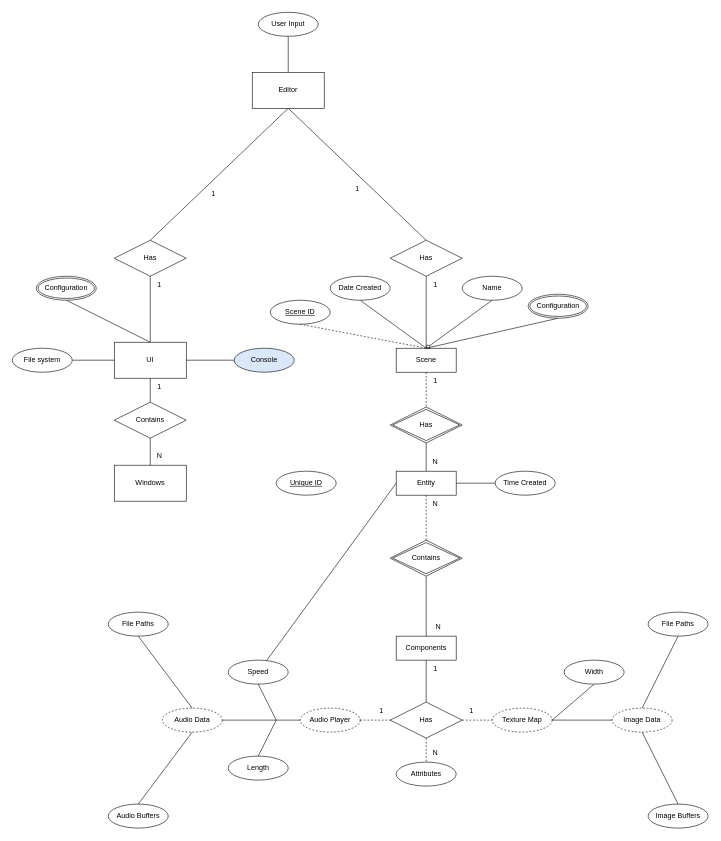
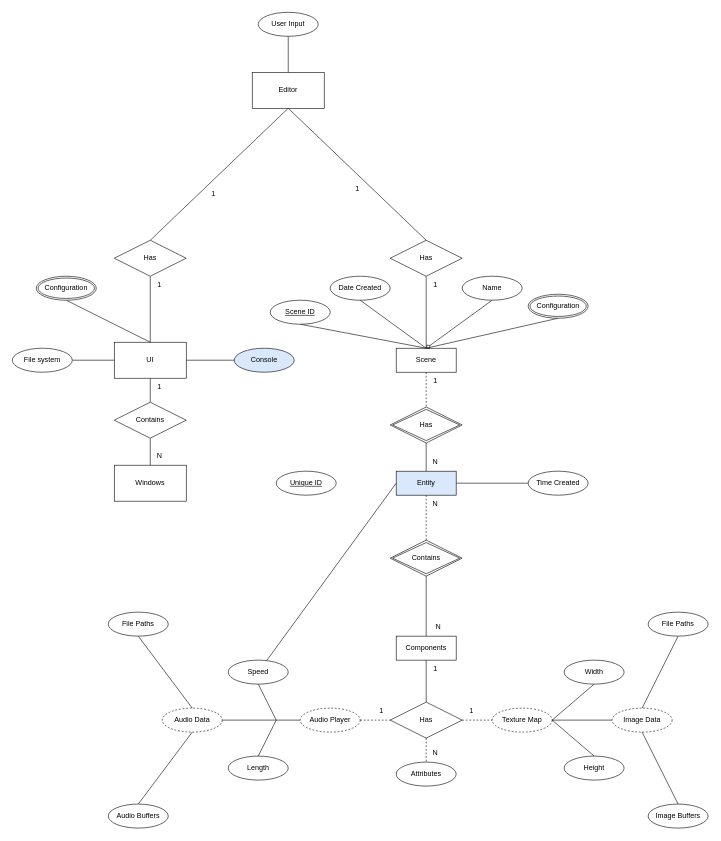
  <mxCell id="0" />
  <mxCell id="1" parent="0" />
  <mxCell id="2" style="rounded=0;orthogonalLoop=1;jettySize=auto;html=1;exitX=0.5;exitY=1;exitDx=0;exitDy=0;endArrow=none;startFill=0;" parent="1" source="65" target="12" edge="1"><mxGeometry relative="1" as="geometry"><mxPoint x="710" y="950" as="sourcePoint" /></mxGeometry></mxCell>
  <mxCell id="3" style="rounded=0;orthogonalLoop=1;jettySize=auto;html=1;exitX=0.5;exitY=0;exitDx=0;exitDy=0;entryX=0.5;entryY=1;entryDx=0;entryDy=0;endArrow=none;endFill=0;dashed=1;" parent="1" source="65" target="66" edge="1"><mxGeometry relative="1" as="geometry"><mxPoint x="710" y="890" as="sourcePoint" /><mxPoint x="710" y="825" as="targetPoint" /></mxGeometry></mxCell>
  <mxCell id="4" style="rounded=0;orthogonalLoop=1;jettySize=auto;html=1;exitX=0.5;exitY=0;exitDx=0;exitDy=0;entryX=0.5;entryY=1;entryDx=0;entryDy=0;endArrow=none;startFill=0;" parent="1" source="63" target="13" edge="1"><mxGeometry relative="1" as="geometry" /></mxCell>
  <mxCell id="5" style="rounded=0;orthogonalLoop=1;jettySize=auto;html=1;exitX=1;exitY=0.5;exitDx=0;exitDy=0;endArrow=none;startFill=0;entryX=0.5;entryY=1;entryDx=0;entryDy=0;" parent="1" source="81" target="15" edge="1"><mxGeometry relative="1" as="geometry"><mxPoint x="960" y="1199.667" as="targetPoint" /><mxPoint x="940" y="1200" as="sourcePoint" /></mxGeometry></mxCell>
+ <mxCell id="6" style="rounded=0;orthogonalLoop=1;jettySize=auto;html=1;exitX=1;exitY=0.5;exitDx=0;exitDy=0;endArrow=none;startFill=0;entryX=0.5;entryY=0;entryDx=0;entryDy=0;" parent="1" source="81" target="16" edge="1"><mxGeometry relative="1" as="geometry"><mxPoint x="960" y="1160" as="targetPoint" /><mxPoint x="940" y="1200" as="sourcePoint" /></mxGeometry></mxCell>
  <mxCell id="7" value="Length" style="ellipse;whiteSpace=wrap;html=1;align=center;" parent="1" vertex="1"><mxGeometry x="380" y="1260" width="100" height="40" as="geometry" /></mxCell>
  <mxCell id="8" value="Speed" style="ellipse;whiteSpace=wrap;html=1;align=center;" parent="1" vertex="1"><mxGeometry x="380" y="1100" width="100" height="40" as="geometry" /></mxCell>
  <mxCell id="9" value="" style="endArrow=none;html=1;rounded=0;exitX=0.5;exitY=0;exitDx=0;exitDy=0;entryX=0;entryY=0.5;entryDx=0;entryDy=0;" parent="1" source="7" edge="1"><mxGeometry relative="1" as="geometry"><mxPoint x="460" y="1120" as="sourcePoint" /><mxPoint x="460" y="1200" as="targetPoint" /></mxGeometry></mxCell>
  <mxCell id="10" value="" style="endArrow=none;html=1;rounded=0;exitX=0.5;exitY=1;exitDx=0;exitDy=0;entryX=0;entryY=0.5;entryDx=0;entryDy=0;" parent="1" source="8" edge="1"><mxGeometry relative="1" as="geometry"><mxPoint y="1058" as="sourcePoint" x="480" /><mxPoint x="460" y="1200" as="targetPoint" /></mxGeometry></mxCell>
  <mxCell id="11" style="rounded=0;orthogonalLoop=1;jettySize=auto;html=1;exitX=0.5;exitY=1;exitDx=0;exitDy=0;entryX=0.5;entryY=0;entryDx=0;entryDy=0;endArrow=none;startFill=0;" edge="1" parent="1" source="12" target="58"><mxGeometry relative="1" as="geometry" /></mxCell>
  <mxCell id="12" value="Components" style="whiteSpace=wrap;html=1;align=center;" parent="1" vertex="1"><mxGeometry x="660" y="1060" width="100" height="40" as="geometry" /></mxCell>
  <mxCell id="13" value="File Paths" style="ellipse;whiteSpace=wrap;html=1;align=center;" parent="1" vertex="1"><mxGeometry x="1080" y="1020" width="100" height="40" as="geometry" /></mxCell>
  <mxCell id="14" value="N" style="text;html=1;align=center;verticalAlign=middle;resizable=0;points=[];autosize=1;strokeColor=none;fillColor=none;" parent="1" vertex="1"><mxGeometry x="715" y="1030" width="30" height="30" as="geometry" /></mxCell>
  <mxCell id="15" value="Width" style="ellipse;whiteSpace=wrap;html=1;align=center;" parent="1" vertex="1"><mxGeometry x="940" y="1100" width="100" height="40" as="geometry" /></mxCell>
+ <mxCell id="16" value="Height" style="ellipse;whiteSpace=wrap;html=1;align=center;" parent="1" vertex="1"><mxGeometry x="940" y="1260" width="100" height="40" as="geometry" /></mxCell>
  <mxCell id="17" style="rounded=0;orthogonalLoop=1;jettySize=auto;html=1;exitX=0.5;exitY=1;exitDx=0;exitDy=0;entryX=0.5;entryY=0;entryDx=0;entryDy=0;endArrow=none;startFill=0;dashed=1;" edge="1" parent="1" source="18" target="64"><mxGeometry relative="1" as="geometry" /></mxCell>
  <mxCell id="18" value="Scene" style="whiteSpace=wrap;html=1;align=center;" parent="1" vertex="1"><mxGeometry x="660" y="580" width="100" height="40" as="geometry" /></mxCell>
  <mxCell id="19" style="rounded=0;orthogonalLoop=1;jettySize=auto;html=1;exitX=0.5;exitY=1;exitDx=0;exitDy=0;entryX=0.5;entryY=0;entryDx=0;entryDy=0;endArrow=none;endFill=0;" parent="1" source="64" target="66" edge="1"><mxGeometry relative="1" as="geometry"><mxPoint x="710" y="740" as="sourcePoint" /><mxPoint x="710" y="785" as="targetPoint" /></mxGeometry></mxCell>
- <mxCell id="20" style="rounded=0;orthogonalLoop=1;jettySize=auto;html=1;exitX=0.5;exitY=1;exitDx=0;exitDy=0;entryX=0.5;entryY=0;entryDx=0;entryDy=0;endArrow=none;endFill=0;dashed=1;" parent="1" source="21" target="18" edge="1"><mxGeometry relative="1" as="geometry" /></mxCell>
+ <mxCell id="20" style="rounded=0;orthogonalLoop=1;jettySize=auto;html=1;exitX=0.5;exitY=1;exitDx=0;exitDy=0;entryX=0.5;entryY=0;entryDx=0;entryDy=0;endArrow=none;endFill=0;" parent="1" source="21" target="18" edge="1"><mxGeometry relative="1" as="geometry" /></mxCell>
  <mxCell id="21" value="Scene ID" style="ellipse;whiteSpace=wrap;html=1;align=center;fontStyle=4;" parent="1" vertex="1"><mxGeometry x="450" y="500" width="100" height="40" as="geometry" /></mxCell>
  <mxCell id="22" style="rounded=0;orthogonalLoop=1;jettySize=auto;html=1;exitX=0.5;exitY=1;exitDx=0;exitDy=0;entryX=0.5;entryY=0;entryDx=0;entryDy=0;endArrow=diamond;endFill=0;" parent="1" source="23" target="18" edge="1"><mxGeometry relative="1" as="geometry" /></mxCell>
  <mxCell id="23" value="Name" style="ellipse;whiteSpace=wrap;html=1;align=center;" parent="1" vertex="1"><mxGeometry x="770" y="460" width="100" height="40" as="geometry" /></mxCell>
  <mxCell id="24" style="rounded=0;orthogonalLoop=1;jettySize=auto;html=1;exitX=0.5;exitY=1;exitDx=0;exitDy=0;entryX=0.5;entryY=0;entryDx=0;entryDy=0;endArrow=none;endFill=0;" parent="1" source="25" target="18" edge="1"><mxGeometry relative="1" as="geometry" /></mxCell>
  <mxCell id="25" value="Date Created" style="ellipse;whiteSpace=wrap;html=1;align=center;" parent="1" vertex="1"><mxGeometry x="550" y="460" width="100" height="40" as="geometry" /></mxCell>
  <mxCell id="26" style="rounded=0;orthogonalLoop=1;jettySize=auto;html=1;exitX=0.5;exitY=1;exitDx=0;exitDy=0;entryX=0.5;entryY=0;entryDx=0;entryDy=0;endArrow=none;endFill=0;" parent="1" source="67" target="18" edge="1"><mxGeometry relative="1" as="geometry"><mxPoint x="930" y="540" as="sourcePoint" /></mxGeometry></mxCell>
  <mxCell id="27" style="rounded=0;orthogonalLoop=1;jettySize=auto;html=1;exitX=0;exitY=0.5;exitDx=0;exitDy=0;endArrow=none;endFill=0;" parent="1" source="66" target="8" edge="1"><mxGeometry relative="1" as="geometry"><mxPoint x="660" y="805" as="sourcePoint" /></mxGeometry></mxCell>
  <mxCell id="28" style="rounded=0;orthogonalLoop=1;jettySize=auto;html=1;exitX=1;exitY=0.5;exitDx=0;exitDy=0;entryX=0;entryY=0.5;entryDx=0;entryDy=0;endArrow=none;endFill=0;" parent="1" source="66" target="31" edge="1"><mxGeometry relative="1" as="geometry"><mxPoint x="760" y="805" as="sourcePoint" /></mxGeometry></mxCell>
  <mxCell id="29" value="N" style="text;html=1;align=center;verticalAlign=middle;resizable=0;points=[];autosize=1;strokeColor=none;fillColor=none;" parent="1" vertex="1"><mxGeometry x="710" y="755" width="30" height="30" as="geometry" /></mxCell>
  <mxCell id="30" value="Unique ID" style="ellipse;whiteSpace=wrap;html=1;align=center;fontStyle=4;" parent="1" vertex="1"><mxGeometry x="460" y="785" width="100" height="40" as="geometry" /></mxCell>
- <mxCell id="31" value="Time Created" style="ellipse;whiteSpace=wrap;html=1;align=center;" parent="1" vertex="1"><mxGeometry x="825" y="785" width="100" height="40" as="geometry" /></mxCell>
+ <mxCell id="31" value="Time Created" style="ellipse;whiteSpace=wrap;html=1;align=center;" parent="1" vertex="1"><mxGeometry x="880" y="785" width="100" height="40" as="geometry" /></mxCell>
  <mxCell id="32" style="rounded=0;orthogonalLoop=1;jettySize=auto;html=1;exitX=0.5;exitY=1;exitDx=0;exitDy=0;entryX=0.5;entryY=0;entryDx=0;entryDy=0;endArrow=none;endFill=0;" parent="1" source="34" target="36" edge="1"><mxGeometry relative="1" as="geometry" /></mxCell>
  <mxCell id="33" style="rounded=0;orthogonalLoop=1;jettySize=auto;html=1;exitX=0.5;exitY=1;exitDx=0;exitDy=0;entryX=0.5;entryY=0;entryDx=0;entryDy=0;endArrow=none;endFill=0;" parent="1" source="34" target="38" edge="1"><mxGeometry relative="1" as="geometry" /></mxCell>
  <mxCell id="34" value="Editor" style="rounded=0;whiteSpace=wrap;html=1;" parent="1" vertex="1"><mxGeometry x="420" y="120" width="120" height="60" as="geometry" /></mxCell>
  <mxCell id="35" style="rounded=0;orthogonalLoop=1;jettySize=auto;html=1;exitX=0.5;exitY=1;exitDx=0;exitDy=0;entryX=0.5;entryY=0;entryDx=0;entryDy=0;endArrow=none;endFill=0;" parent="1" source="36" target="18" edge="1"><mxGeometry relative="1" as="geometry" /></mxCell>
  <mxCell id="36" value="Has" style="shape=rhombus;perimeter=rhombusPerimeter;whiteSpace=wrap;html=1;align=center;" parent="1" vertex="1"><mxGeometry x="650" y="400" width="120" height="60" as="geometry" /></mxCell>
  <mxCell id="37" style="rounded=0;orthogonalLoop=1;jettySize=auto;html=1;exitX=0.5;exitY=1;exitDx=0;exitDy=0;entryX=0.5;entryY=0;entryDx=0;entryDy=0;endArrow=none;endFill=0;" parent="1" source="38" target="41" edge="1"><mxGeometry relative="1" as="geometry" /></mxCell>
  <mxCell id="38" value="Has" style="shape=rhombus;perimeter=rhombusPerimeter;whiteSpace=wrap;html=1;align=center;" parent="1" vertex="1"><mxGeometry x="190" y="400" width="120" height="60" as="geometry" /></mxCell>
  <mxCell id="39" style="rounded=0;orthogonalLoop=1;jettySize=auto;html=1;exitX=1;exitY=0.5;exitDx=0;exitDy=0;entryX=0;entryY=0.5;entryDx=0;entryDy=0;endArrow=none;endFill=0;" parent="1" source="41" target="44" edge="1"><mxGeometry relative="1" as="geometry" /></mxCell>
  <mxCell id="40" style="edgeStyle=orthogonalEdgeStyle;rounded=0;orthogonalLoop=1;jettySize=auto;html=1;exitX=0.5;exitY=1;exitDx=0;exitDy=0;entryX=0.5;entryY=0;entryDx=0;entryDy=0;endArrow=none;startFill=0;" parent="1" source="41" target="49" edge="1"><mxGeometry relative="1" as="geometry" /></mxCell>
  <mxCell id="41" value="UI" style="rounded=0;whiteSpace=wrap;html=1;" parent="1" vertex="1"><mxGeometry x="190" y="570" width="120" height="60" as="geometry" /></mxCell>
  <mxCell id="42" style="rounded=0;orthogonalLoop=1;jettySize=auto;html=1;exitX=1;exitY=0.5;exitDx=0;exitDy=0;entryX=0;entryY=0.5;entryDx=0;entryDy=0;endArrow=none;endFill=0;" parent="1" source="43" target="41" edge="1"><mxGeometry relative="1" as="geometry" /></mxCell>
  <mxCell id="43" value="File system" style="ellipse;whiteSpace=wrap;html=1;align=center;" parent="1" vertex="1"><mxGeometry x="20" y="580" width="100" height="40" as="geometry" /></mxCell>
  <mxCell id="44" value="Console" style="ellipse;whiteSpace=wrap;html=1;align=center;fillColor=#dae8fc;" parent="1" vertex="1"><mxGeometry x="390" y="580" width="100" height="40" as="geometry" /></mxCell>
  <mxCell id="45" value="Windows" style="rounded=0;whiteSpace=wrap;html=1;" parent="1" vertex="1"><mxGeometry x="190" y="775" width="120" height="60" as="geometry" /></mxCell>
  <mxCell id="46" value="1" style="text;html=1;align=center;verticalAlign=middle;resizable=0;points=[];autosize=1;strokeColor=none;fillColor=none;" parent="1" vertex="1"><mxGeometry x="250" y="460" width="30" height="30" as="geometry" /></mxCell>
  <mxCell id="47" value="N" style="text;html=1;align=center;verticalAlign=middle;resizable=0;points=[];autosize=1;strokeColor=none;fillColor=none;" parent="1" vertex="1"><mxGeometry x="250" y="745" width="30" height="30" as="geometry" /></mxCell>
  <mxCell id="48" style="edgeStyle=orthogonalEdgeStyle;rounded=0;orthogonalLoop=1;jettySize=auto;html=1;exitX=0.5;exitY=1;exitDx=0;exitDy=0;entryX=0.5;entryY=0;entryDx=0;entryDy=0;endArrow=none;startFill=0;" parent="1" source="49" target="45" edge="1"><mxGeometry relative="1" as="geometry" /></mxCell>
  <mxCell id="49" value="Contains" style="shape=rhombus;perimeter=rhombusPerimeter;whiteSpace=wrap;html=1;align=center;" parent="1" vertex="1"><mxGeometry x="190" y="670" width="120" height="60" as="geometry" /></mxCell>
  <mxCell id="50" value="1" style="text;html=1;align=center;verticalAlign=middle;resizable=0;points=[];autosize=1;strokeColor=none;fillColor=none;" parent="1" vertex="1"><mxGeometry x="250" y="630" width="30" height="30" as="geometry" /></mxCell>
  <mxCell id="51" value="1" style="text;html=1;align=center;verticalAlign=middle;resizable=0;points=[];autosize=1;strokeColor=none;fillColor=none;" parent="1" vertex="1"><mxGeometry x="340" y="308" width="30" height="30" as="geometry" /></mxCell>
  <mxCell id="52" value="1" style="text;html=1;align=center;verticalAlign=middle;resizable=0;points=[];autosize=1;strokeColor=none;fillColor=none;" parent="1" vertex="1"><mxGeometry x="580" y="300" width="30" height="30" as="geometry" /></mxCell>
  <mxCell id="53" value="1" style="text;html=1;align=center;verticalAlign=middle;resizable=0;points=[];autosize=1;strokeColor=none;fillColor=none;" parent="1" vertex="1"><mxGeometry x="710" y="460" width="30" height="30" as="geometry" /></mxCell>
  <mxCell id="54" style="rounded=0;orthogonalLoop=1;jettySize=auto;html=1;exitX=0.5;exitY=1;exitDx=0;exitDy=0;entryX=0.5;entryY=0;entryDx=0;entryDy=0;endArrow=none;endFill=0;" parent="1" source="55" target="34" edge="1"><mxGeometry relative="1" as="geometry" /></mxCell>
  <mxCell id="55" value="User Input" style="ellipse;whiteSpace=wrap;html=1;align=center;" parent="1" vertex="1"><mxGeometry x="430" y="20" width="100" height="40" as="geometry" /></mxCell>
  <mxCell id="56" style="rounded=0;orthogonalLoop=1;jettySize=auto;html=1;exitX=1;exitY=0.5;exitDx=0;exitDy=0;entryX=0;entryY=0.5;entryDx=0;entryDy=0;dashed=1;endArrow=none;startFill=0;" edge="1" parent="1" source="58" target="81"><mxGeometry relative="1" as="geometry"><mxPoint x="840" y="1200" as="targetPoint" /></mxGeometry></mxCell>
  <mxCell id="57" style="rounded=0;orthogonalLoop=1;jettySize=auto;html=1;exitX=0.5;exitY=1;exitDx=0;exitDy=0;entryX=0.5;entryY=0;entryDx=0;entryDy=0;dashed=1;endArrow=none;startFill=0;" edge="1" parent="1" source="58" target="84"><mxGeometry relative="1" as="geometry"><mxPoint x="710" y="1290" as="targetPoint" /></mxGeometry></mxCell>
  <mxCell id="58" value="Has" style="shape=rhombus;perimeter=rhombusPerimeter;whiteSpace=wrap;html=1;align=center;" parent="1" vertex="1"><mxGeometry x="650" y="1170" width="120" height="60" as="geometry" /></mxCell>
  <mxCell id="59" value="N" style="text;html=1;align=center;verticalAlign=middle;resizable=0;points=[];autosize=1;strokeColor=none;fillColor=none;" parent="1" vertex="1"><mxGeometry x="710" y="1240" width="30" height="30" as="geometry" /></mxCell>
  <mxCell id="60" style="rounded=0;orthogonalLoop=1;jettySize=auto;html=1;exitX=1;exitY=0.5;exitDx=0;exitDy=0;entryX=0;entryY=0.5;entryDx=0;entryDy=0;endArrow=none;startFill=0;" edge="1" parent="1" source="61" target="79"><mxGeometry relative="1" as="geometry"><mxPoint x="460" y="1200" as="targetPoint" /></mxGeometry></mxCell>
  <mxCell id="61" value="Audio Data" style="ellipse;whiteSpace=wrap;html=1;align=center;dashed=1;" vertex="1" parent="1"><mxGeometry x="270" y="1180" width="100" height="40" as="geometry" /></mxCell>
  <mxCell id="62" style="rounded=0;orthogonalLoop=1;jettySize=auto;html=1;exitX=0;exitY=0.5;exitDx=0;exitDy=0;entryX=1;entryY=0.5;entryDx=0;entryDy=0;endArrow=none;startFill=0;" edge="1" parent="1" source="63" target="81"><mxGeometry relative="1" as="geometry"><mxPoint x="940" y="1200" as="targetPoint" /></mxGeometry></mxCell>
  <mxCell id="63" value="Image Data" style="ellipse;whiteSpace=wrap;html=1;align=center;dashed=1;" vertex="1" parent="1"><mxGeometry x="1020" y="1180" width="100" height="40" as="geometry" /></mxCell>
  <mxCell id="64" value="Has" style="shape=rhombus;double=1;perimeter=rhombusPerimeter;whiteSpace=wrap;html=1;align=center;" vertex="1" parent="1"><mxGeometry x="650" y="678" width="120" height="60" as="geometry" /></mxCell>
  <mxCell id="65" value="Contains" style="shape=rhombus;double=1;perimeter=rhombusPerimeter;whiteSpace=wrap;html=1;align=center;" vertex="1" parent="1"><mxGeometry x="650" y="900" width="120" height="60" as="geometry" /></mxCell>
- <mxCell id="66" value="Entity" style="whiteSpace=wrap;html=1;align=center;" vertex="1" parent="1"><mxGeometry x="660" y="785" width="100" height="40" as="geometry" /></mxCell>
+ <mxCell id="66" value="Entity" style="whiteSpace=wrap;html=1;align=center;fillColor=#dae8fc;" vertex="1" parent="1"><mxGeometry x="660" y="785" width="100" height="40" as="geometry" /></mxCell>
  <mxCell id="67" value="Configuration" style="ellipse;shape=doubleEllipse;margin=3;whiteSpace=wrap;html=1;align=center;" vertex="1" parent="1"><mxGeometry x="880" y="490" width="100" height="40" as="geometry" /></mxCell>
  <mxCell id="68" style="rounded=0;orthogonalLoop=1;jettySize=auto;html=1;exitX=0.5;exitY=1;exitDx=0;exitDy=0;entryX=0.5;entryY=0;entryDx=0;entryDy=0;endArrow=none;startFill=0;" edge="1" parent="1" source="69" target="41"><mxGeometry relative="1" as="geometry" /></mxCell>
  <mxCell id="69" value="Configuration" style="ellipse;shape=doubleEllipse;margin=3;whiteSpace=wrap;html=1;align=center;" vertex="1" parent="1"><mxGeometry x="60" y="460" width="100" height="40" as="geometry" /></mxCell>
  <mxCell id="70" style="rounded=0;orthogonalLoop=1;jettySize=auto;html=1;exitX=0.5;exitY=0;exitDx=0;exitDy=0;entryX=0.5;entryY=1;entryDx=0;entryDy=0;endArrow=none;startFill=0;" edge="1" parent="1" source="71" target="63"><mxGeometry relative="1" as="geometry" /></mxCell>
  <mxCell id="71" value="Image Buffers" style="ellipse;whiteSpace=wrap;html=1;align=center;" vertex="1" parent="1"><mxGeometry x="1080" y="1340" width="100" height="40" as="geometry" /></mxCell>
  <mxCell id="72" style="rounded=0;orthogonalLoop=1;jettySize=auto;html=1;exitX=0.5;exitY=0;exitDx=0;exitDy=0;entryX=0.5;entryY=1;entryDx=0;entryDy=0;endArrow=none;startFill=0;" edge="1" parent="1" target="73" source="61"><mxGeometry relative="1" as="geometry"><mxPoint x="200" y="1180" as="sourcePoint" /></mxGeometry></mxCell>
  <mxCell id="73" value="File Paths" style="ellipse;whiteSpace=wrap;html=1;align=center;" vertex="1" parent="1"><mxGeometry x="180" y="1020" width="100" height="40" as="geometry" /></mxCell>
  <mxCell id="74" style="rounded=0;orthogonalLoop=1;jettySize=auto;html=1;exitX=0.5;exitY=0;exitDx=0;exitDy=0;entryX=0.5;entryY=1;entryDx=0;entryDy=0;endArrow=none;startFill=0;" edge="1" parent="1" target="61" source="75"><mxGeometry relative="1" as="geometry"><mxPoint x="205" y="1420" as="sourcePoint" /></mxGeometry></mxCell>
  <mxCell id="75" value="Audio Buffers" style="ellipse;whiteSpace=wrap;html=1;align=center;" vertex="1" parent="1"><mxGeometry x="180" y="1340" width="100" height="40" as="geometry" /></mxCell>
  <mxCell id="76" value="1" style="text;html=1;align=center;verticalAlign=middle;resizable=0;points=[];autosize=1;strokeColor=none;fillColor=none;" vertex="1" parent="1"><mxGeometry x="710" width="30" height="30" as="geometry" y="620" /></mxCell>
  <mxCell id="77" value="N" style="text;html=1;align=center;verticalAlign=middle;resizable=0;points=[];autosize=1;strokeColor=none;fillColor=none;" vertex="1" parent="1"><mxGeometry x="710" y="825" width="30" height="30" as="geometry" /></mxCell>
  <mxCell id="78" value="1" style="text;html=1;align=center;verticalAlign=middle;resizable=0;points=[];autosize=1;strokeColor=none;fillColor=none;" vertex="1" parent="1"><mxGeometry x="710" y="1100" width="30" height="30" as="geometry" /></mxCell>
  <mxCell id="79" value="Audio Player" style="ellipse;whiteSpace=wrap;html=1;align=center;dashed=1;" vertex="1" parent="1"><mxGeometry x="500" y="1180" width="100" height="40" as="geometry" /></mxCell>
  <mxCell id="80" style="rounded=0;orthogonalLoop=1;jettySize=auto;html=1;exitX=1;exitY=0.5;exitDx=0;exitDy=0;entryX=0;entryY=0.5;entryDx=0;entryDy=0;endArrow=none;startFill=0;dashed=1;" edge="1" parent="1" source="79" target="58"><mxGeometry relative="1" as="geometry" /></mxCell>
  <mxCell id="81" value="Texture Map" style="ellipse;whiteSpace=wrap;html=1;align=center;dashed=1;" vertex="1" parent="1"><mxGeometry x="820" y="1180" width="100" height="40" as="geometry" /></mxCell>
  <mxCell id="82" value="1" style="text;html=1;align=center;verticalAlign=middle;resizable=0;points=[];autosize=1;strokeColor=none;fillColor=none;" vertex="1" parent="1"><mxGeometry x="770" y="1170" width="30" height="30" as="geometry" /></mxCell>
  <mxCell id="83" value="1" style="text;html=1;align=center;verticalAlign=middle;resizable=0;points=[];autosize=1;strokeColor=none;fillColor=none;" vertex="1" parent="1"><mxGeometry x="620" y="1170" width="30" height="30" as="geometry" /></mxCell>
  <mxCell id="84" value="Attributes" style="ellipse;whiteSpace=wrap;html=1;align=center;" vertex="1" parent="1"><mxGeometry x="660" y="1270" width="100" height="40" as="geometry" /></mxCell>
